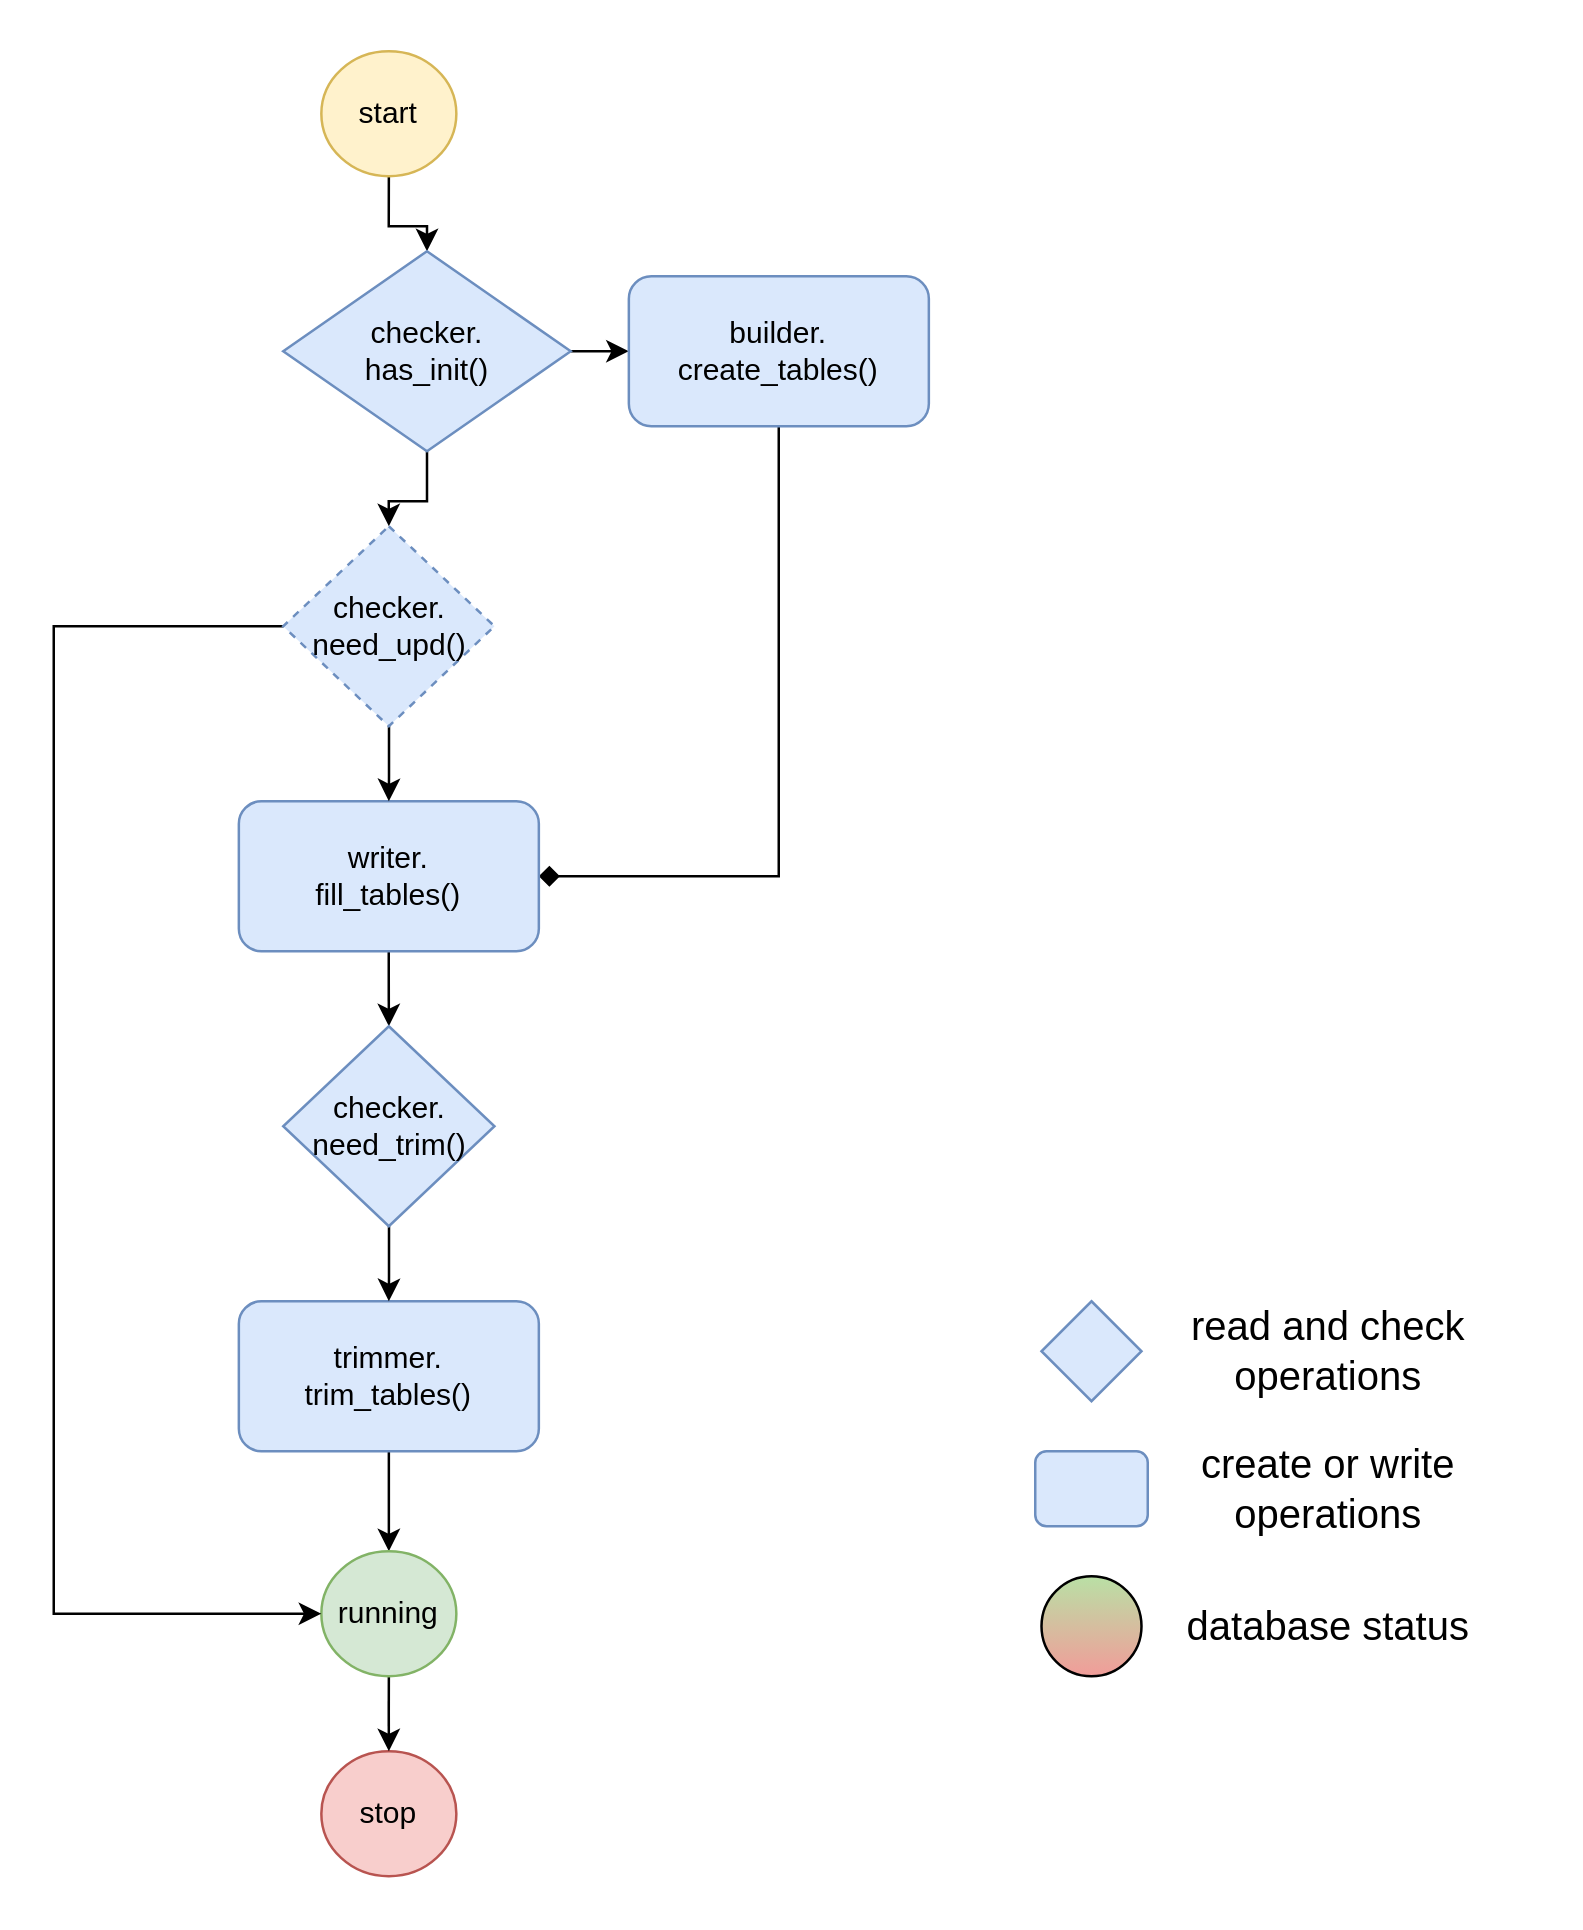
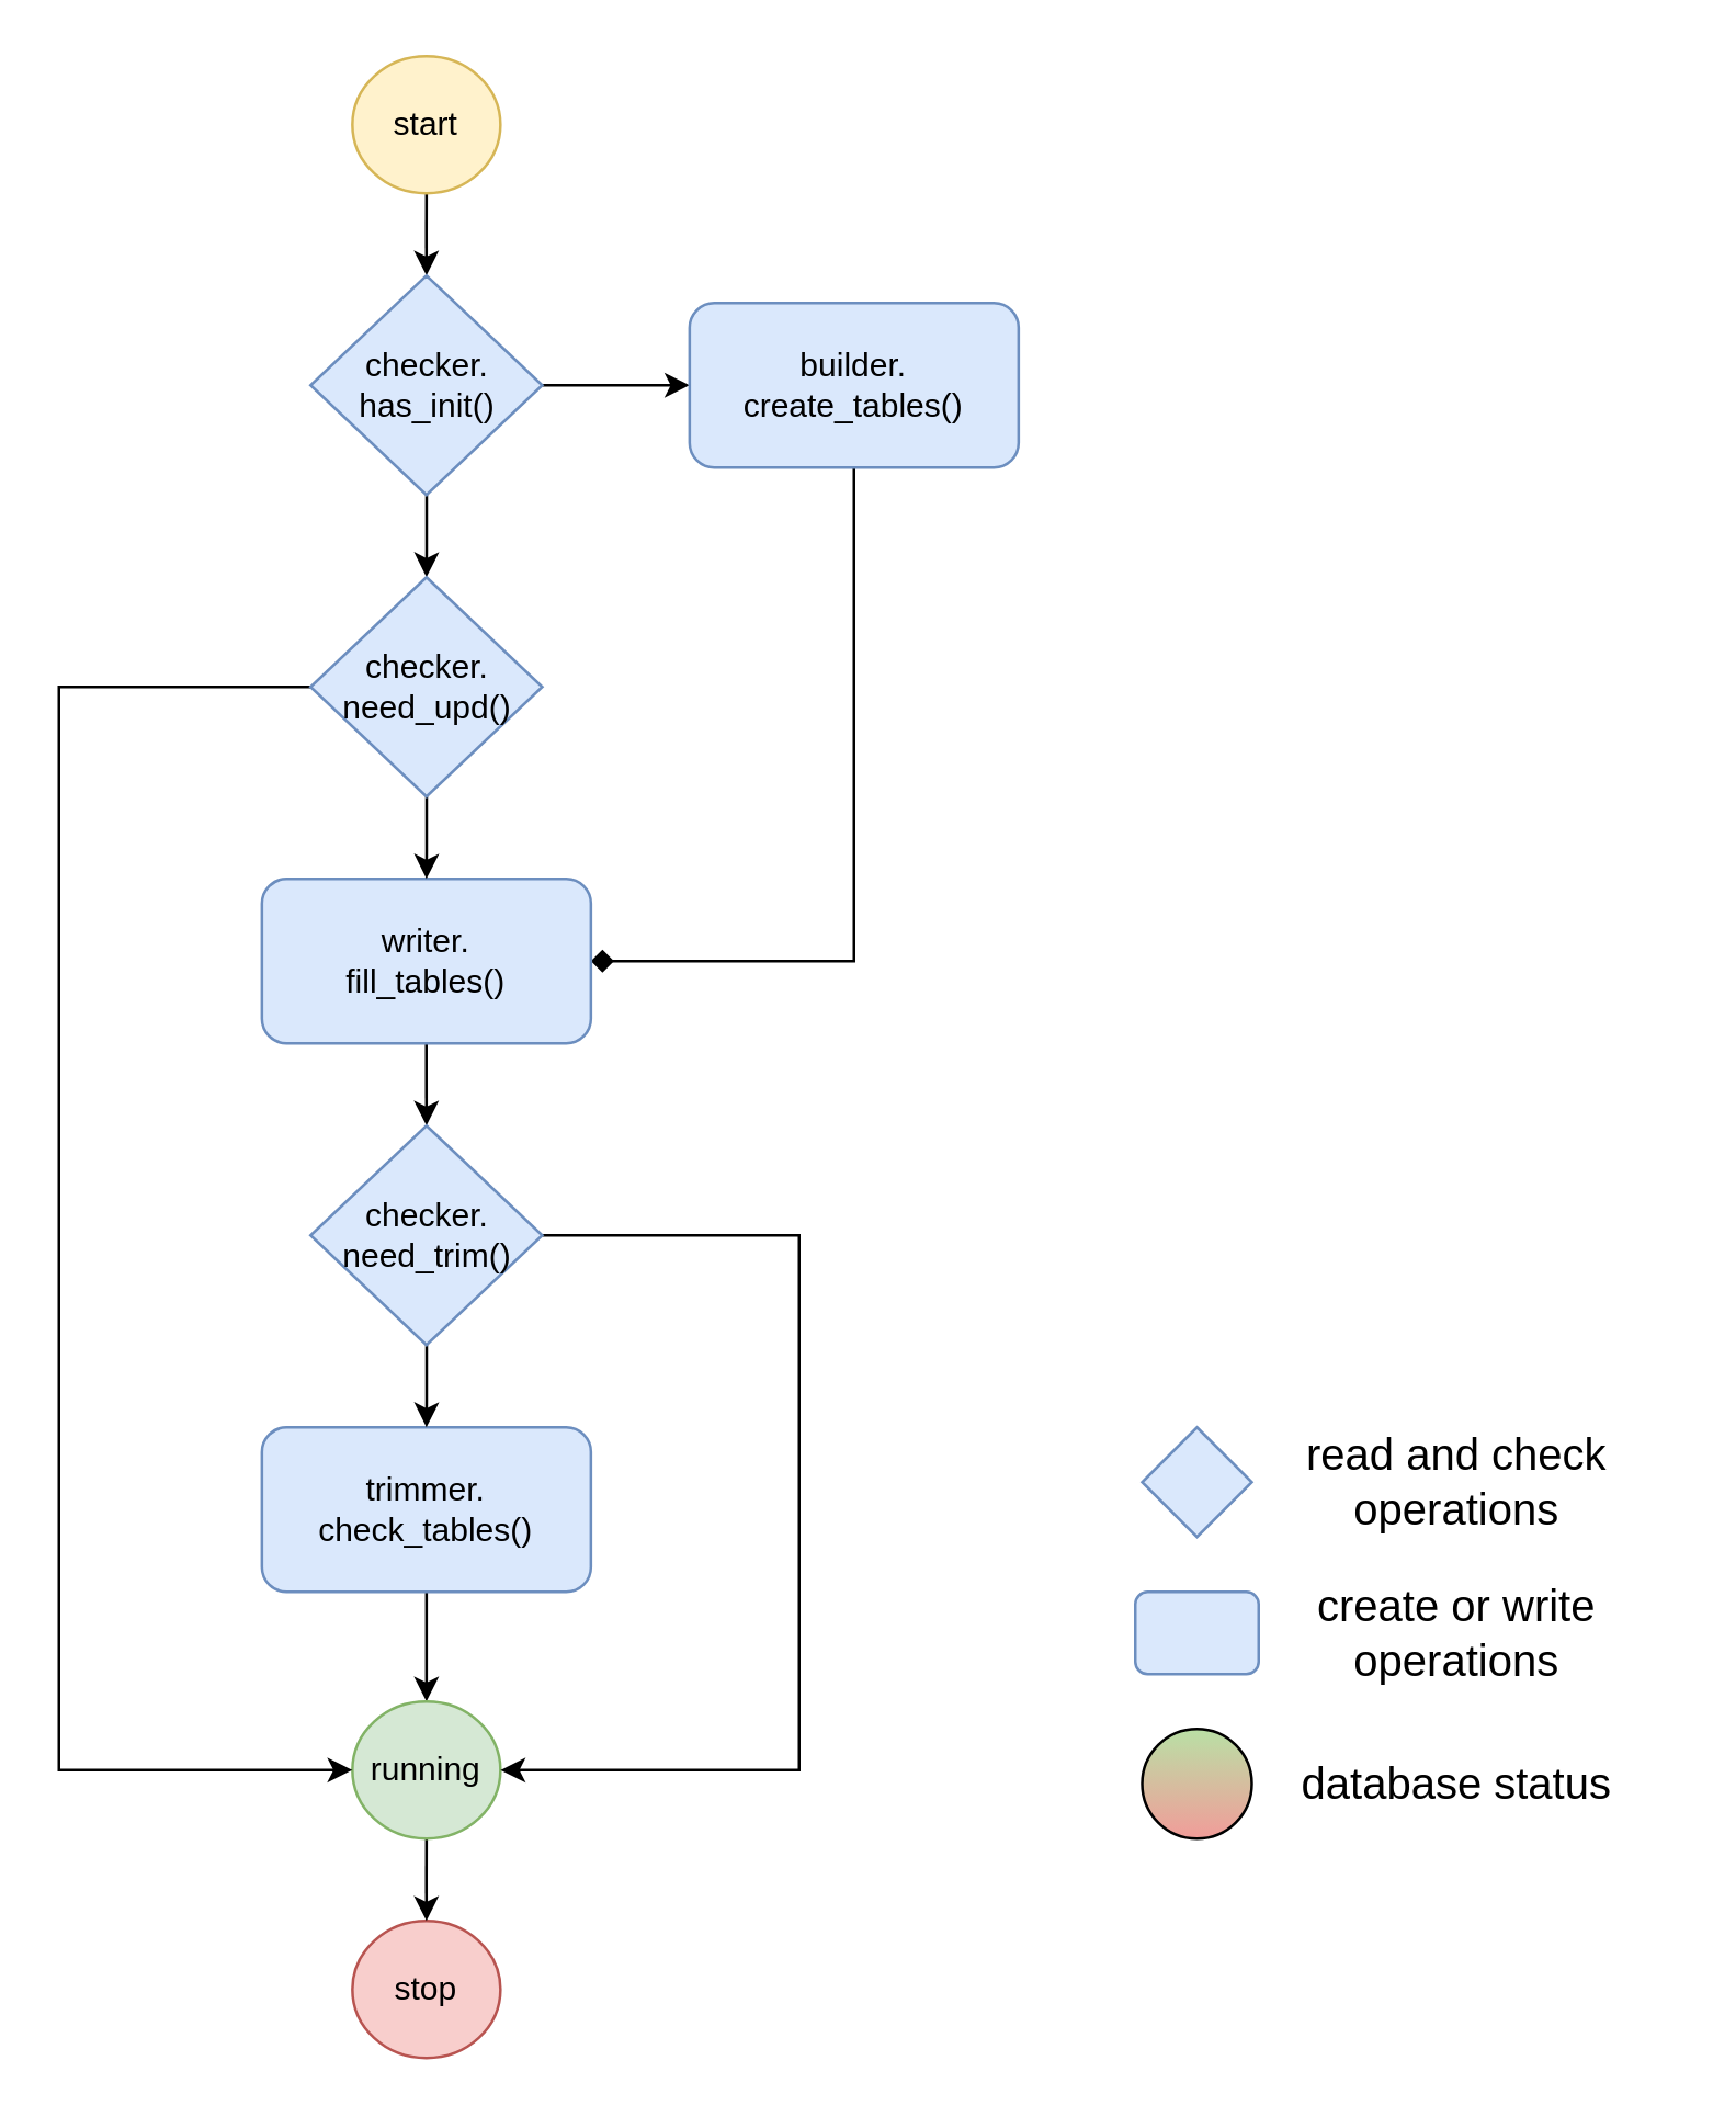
  <mxCell id="0" />
  <mxCell id="1" parent="0" />
  <mxCell id="2" style="edgeStyle=orthogonalEdgeStyle;rounded=0;orthogonalLoop=1;jettySize=auto;html=1;entryX=0.5;entryY=0;entryDx=0;entryDy=0;" edge="1" parent="1" source="3" target="7"><mxGeometry relative="1" as="geometry" /></mxCell>
  <mxCell id="3" value="start" style="ellipse;whiteSpace=wrap;html=1;fillColor=#fff2cc;strokeColor=#d6b656;" vertex="1" parent="1"><mxGeometry x="127.94" y="20" width="54" height="50" as="geometry" /></mxCell>
  <mxCell id="4" value="stop" style="ellipse;whiteSpace=wrap;html=1;fillColor=#f8cecc;strokeColor=#b85450;" vertex="1" parent="1"><mxGeometry x="127.94" y="700" width="54" height="50" as="geometry" /></mxCell>
  <mxCell id="5" style="edgeStyle=orthogonalEdgeStyle;rounded=0;orthogonalLoop=1;jettySize=auto;html=1;entryX=0.5;entryY=0;entryDx=0;entryDy=0;" edge="1" parent="1" source="7" target="18"><mxGeometry relative="1" as="geometry" /></mxCell>
  <mxCell id="6" style="edgeStyle=orthogonalEdgeStyle;rounded=0;orthogonalLoop=1;jettySize=auto;html=1;entryX=0;entryY=0.5;entryDx=0;entryDy=0;" edge="1" parent="1" source="7" target="9"><mxGeometry relative="1" as="geometry" /></mxCell>
- <mxCell id="7" value="checker.&lt;br&gt;has_init()" style="rhombus;whiteSpace=wrap;html=1;fillColor=#dae8fc;strokeColor=#6c8ebf;" vertex="1" parent="1"><mxGeometry x="112.69" y="100" width="115" height="80" as="geometry" /></mxCell>
+ <mxCell id="7" value="checker.&lt;br&gt;has_init()" style="rhombus;whiteSpace=wrap;html=1;fillColor=#dae8fc;strokeColor=#6c8ebf;" vertex="1" parent="1"><mxGeometry x="112.69" y="100" width="84.5" height="80" as="geometry" /></mxCell>
  <mxCell id="8" style="edgeStyle=orthogonalEdgeStyle;rounded=0;orthogonalLoop=1;jettySize=auto;html=1;entryX=1;entryY=0.5;entryDx=0;entryDy=0;endArrow=diamond;" edge="1" parent="1" source="9" target="11"><mxGeometry relative="1" as="geometry"><Array as="points"><mxPoint x="310.94" y="350" /></Array></mxGeometry></mxCell>
  <mxCell id="9" value="builder.&lt;br&gt;create_tables()" style="rounded=1;whiteSpace=wrap;html=1;fillColor=#dae8fc;strokeColor=#6c8ebf;" vertex="1" parent="1"><mxGeometry x="250.94" y="110" width="120" height="60" as="geometry" /></mxCell>
  <mxCell id="10" style="edgeStyle=orthogonalEdgeStyle;rounded=0;orthogonalLoop=1;jettySize=auto;html=1;entryX=0.5;entryY=0;entryDx=0;entryDy=0;" edge="1" parent="1" source="11" target="21"><mxGeometry relative="1" as="geometry" /></mxCell>
  <mxCell id="11" value="writer.&lt;br&gt;fill_tables()" style="rounded=1;whiteSpace=wrap;html=1;fillColor=#dae8fc;strokeColor=#6c8ebf;" vertex="1" parent="1"><mxGeometry x="94.94" y="320" width="120" height="60" as="geometry" /></mxCell>
  <mxCell id="12" style="edgeStyle=orthogonalEdgeStyle;rounded=0;orthogonalLoop=1;jettySize=auto;html=1;entryX=0.5;entryY=0;entryDx=0;entryDy=0;" edge="1" parent="1" source="13" target="15"><mxGeometry relative="1" as="geometry" /></mxCell>
- <mxCell id="13" value="trimmer.&lt;br&gt;trim_tables()" style="rounded=1;whiteSpace=wrap;html=1;fillColor=#dae8fc;strokeColor=#6c8ebf;" vertex="1" parent="1"><mxGeometry x="94.94" y="520" width="120" height="60" as="geometry" /></mxCell>
+ <mxCell id="13" value="trimmer.&lt;br&gt;check_tables()" style="rounded=1;whiteSpace=wrap;html=1;fillColor=#dae8fc;strokeColor=#6c8ebf;" vertex="1" parent="1"><mxGeometry x="94.94" y="520" width="120" height="60" as="geometry" /></mxCell>
  <mxCell id="14" style="edgeStyle=orthogonalEdgeStyle;rounded=0;orthogonalLoop=1;jettySize=auto;html=1;entryX=0.5;entryY=0;entryDx=0;entryDy=0;" edge="1" parent="1" source="15" target="4"><mxGeometry relative="1" as="geometry" /></mxCell>
  <mxCell id="15" value="running" style="ellipse;whiteSpace=wrap;html=1;fillColor=#d5e8d4;strokeColor=#82b366;" vertex="1" parent="1"><mxGeometry x="127.94" y="620" width="54" height="50" as="geometry" /></mxCell>
  <mxCell id="16" style="edgeStyle=orthogonalEdgeStyle;rounded=0;orthogonalLoop=1;jettySize=auto;html=1;entryX=0.5;entryY=0;entryDx=0;entryDy=0;" edge="1" parent="1" source="18" target="11"><mxGeometry relative="1" as="geometry" /></mxCell>
  <mxCell id="17" style="edgeStyle=orthogonalEdgeStyle;rounded=0;orthogonalLoop=1;jettySize=auto;html=1;entryX=0;entryY=0.5;entryDx=0;entryDy=0;" edge="1" parent="1" source="18" target="15"><mxGeometry relative="1" as="geometry"><Array as="points"><mxPoint x="20.94" y="250" /><mxPoint x="20.94" y="645" /></Array></mxGeometry></mxCell>
- <mxCell id="18" value="checker.&lt;br&gt;need_upd()" style="rhombus;whiteSpace=wrap;html=1;fillColor=#dae8fc;strokeColor=#6c8ebf;dashed=1;" vertex="1" parent="1"><mxGeometry x="112.69" y="210" width="84.5" height="80" as="geometry" /></mxCell>
+ <mxCell id="18" value="checker.&lt;br&gt;need_upd()" style="rhombus;whiteSpace=wrap;html=1;fillColor=#dae8fc;strokeColor=#6c8ebf;" vertex="1" parent="1"><mxGeometry x="112.69" y="210" width="84.5" height="80" as="geometry" /></mxCell>
  <mxCell id="19" style="edgeStyle=orthogonalEdgeStyle;rounded=0;orthogonalLoop=1;jettySize=auto;html=1;entryX=0.5;entryY=0;entryDx=0;entryDy=0;" edge="1" parent="1" source="21" target="13"><mxGeometry relative="1" as="geometry" /></mxCell>
+ <mxCell id="20" style="edgeStyle=orthogonalEdgeStyle;rounded=0;orthogonalLoop=1;jettySize=auto;html=1;entryX=1;entryY=0.5;entryDx=0;entryDy=0;" edge="1" parent="1" source="21" target="15"><mxGeometry relative="1" as="geometry"><Array as="points"><mxPoint x="290.94" y="450" /><mxPoint x="290.94" y="645" /></Array></mxGeometry></mxCell>
  <mxCell id="21" value="checker.&lt;br&gt;need_trim()" style="rhombus;whiteSpace=wrap;html=1;fillColor=#dae8fc;strokeColor=#6c8ebf;" vertex="1" parent="1"><mxGeometry x="112.69" y="410" width="84.5" height="80" as="geometry" /></mxCell>
  <mxCell id="22" value="" style="rhombus;whiteSpace=wrap;html=1;fillColor=#dae8fc;strokeColor=#6c8ebf;" vertex="1" parent="1"><mxGeometry x="416" y="520" width="40" height="40" as="geometry" /></mxCell>
  <mxCell id="23" value="" style="rounded=1;whiteSpace=wrap;html=1;fillColor=#dae8fc;strokeColor=#6c8ebf;" vertex="1" parent="1"><mxGeometry x="413.5" y="580" width="45" height="30" as="geometry" /></mxCell>
  <mxCell id="24" value="" style="ellipse;whiteSpace=wrap;html=1;gradientColor=#F19C99;fillColor=#B9E0A5;" vertex="1" parent="1"><mxGeometry x="416" y="630" width="40" height="40" as="geometry" /></mxCell>
  <mxCell id="25" value="&lt;font style=&quot;font-size: 16px&quot;&gt;read and check operations&lt;/font&gt;" style="text;html=1;strokeColor=none;fillColor=none;align=center;verticalAlign=middle;whiteSpace=wrap;rounded=0;" vertex="1" parent="1"><mxGeometry x="451" y="525" width="160" height="30" as="geometry" /></mxCell>
  <mxCell id="26" value="&lt;font style=&quot;font-size: 16px&quot;&gt;create or write operations&lt;/font&gt;" style="text;html=1;strokeColor=none;fillColor=none;align=center;verticalAlign=middle;whiteSpace=wrap;rounded=0;" vertex="1" parent="1"><mxGeometry x="451" y="580" width="160" height="30" as="geometry" /></mxCell>
  <mxCell id="27" value="&lt;font style=&quot;font-size: 16px&quot;&gt;database status&lt;/font&gt;" style="text;html=1;strokeColor=none;fillColor=none;align=center;verticalAlign=middle;whiteSpace=wrap;rounded=0;" vertex="1" parent="1"><mxGeometry x="451" y="635" width="160" height="30" as="geometry" /></mxCell>
